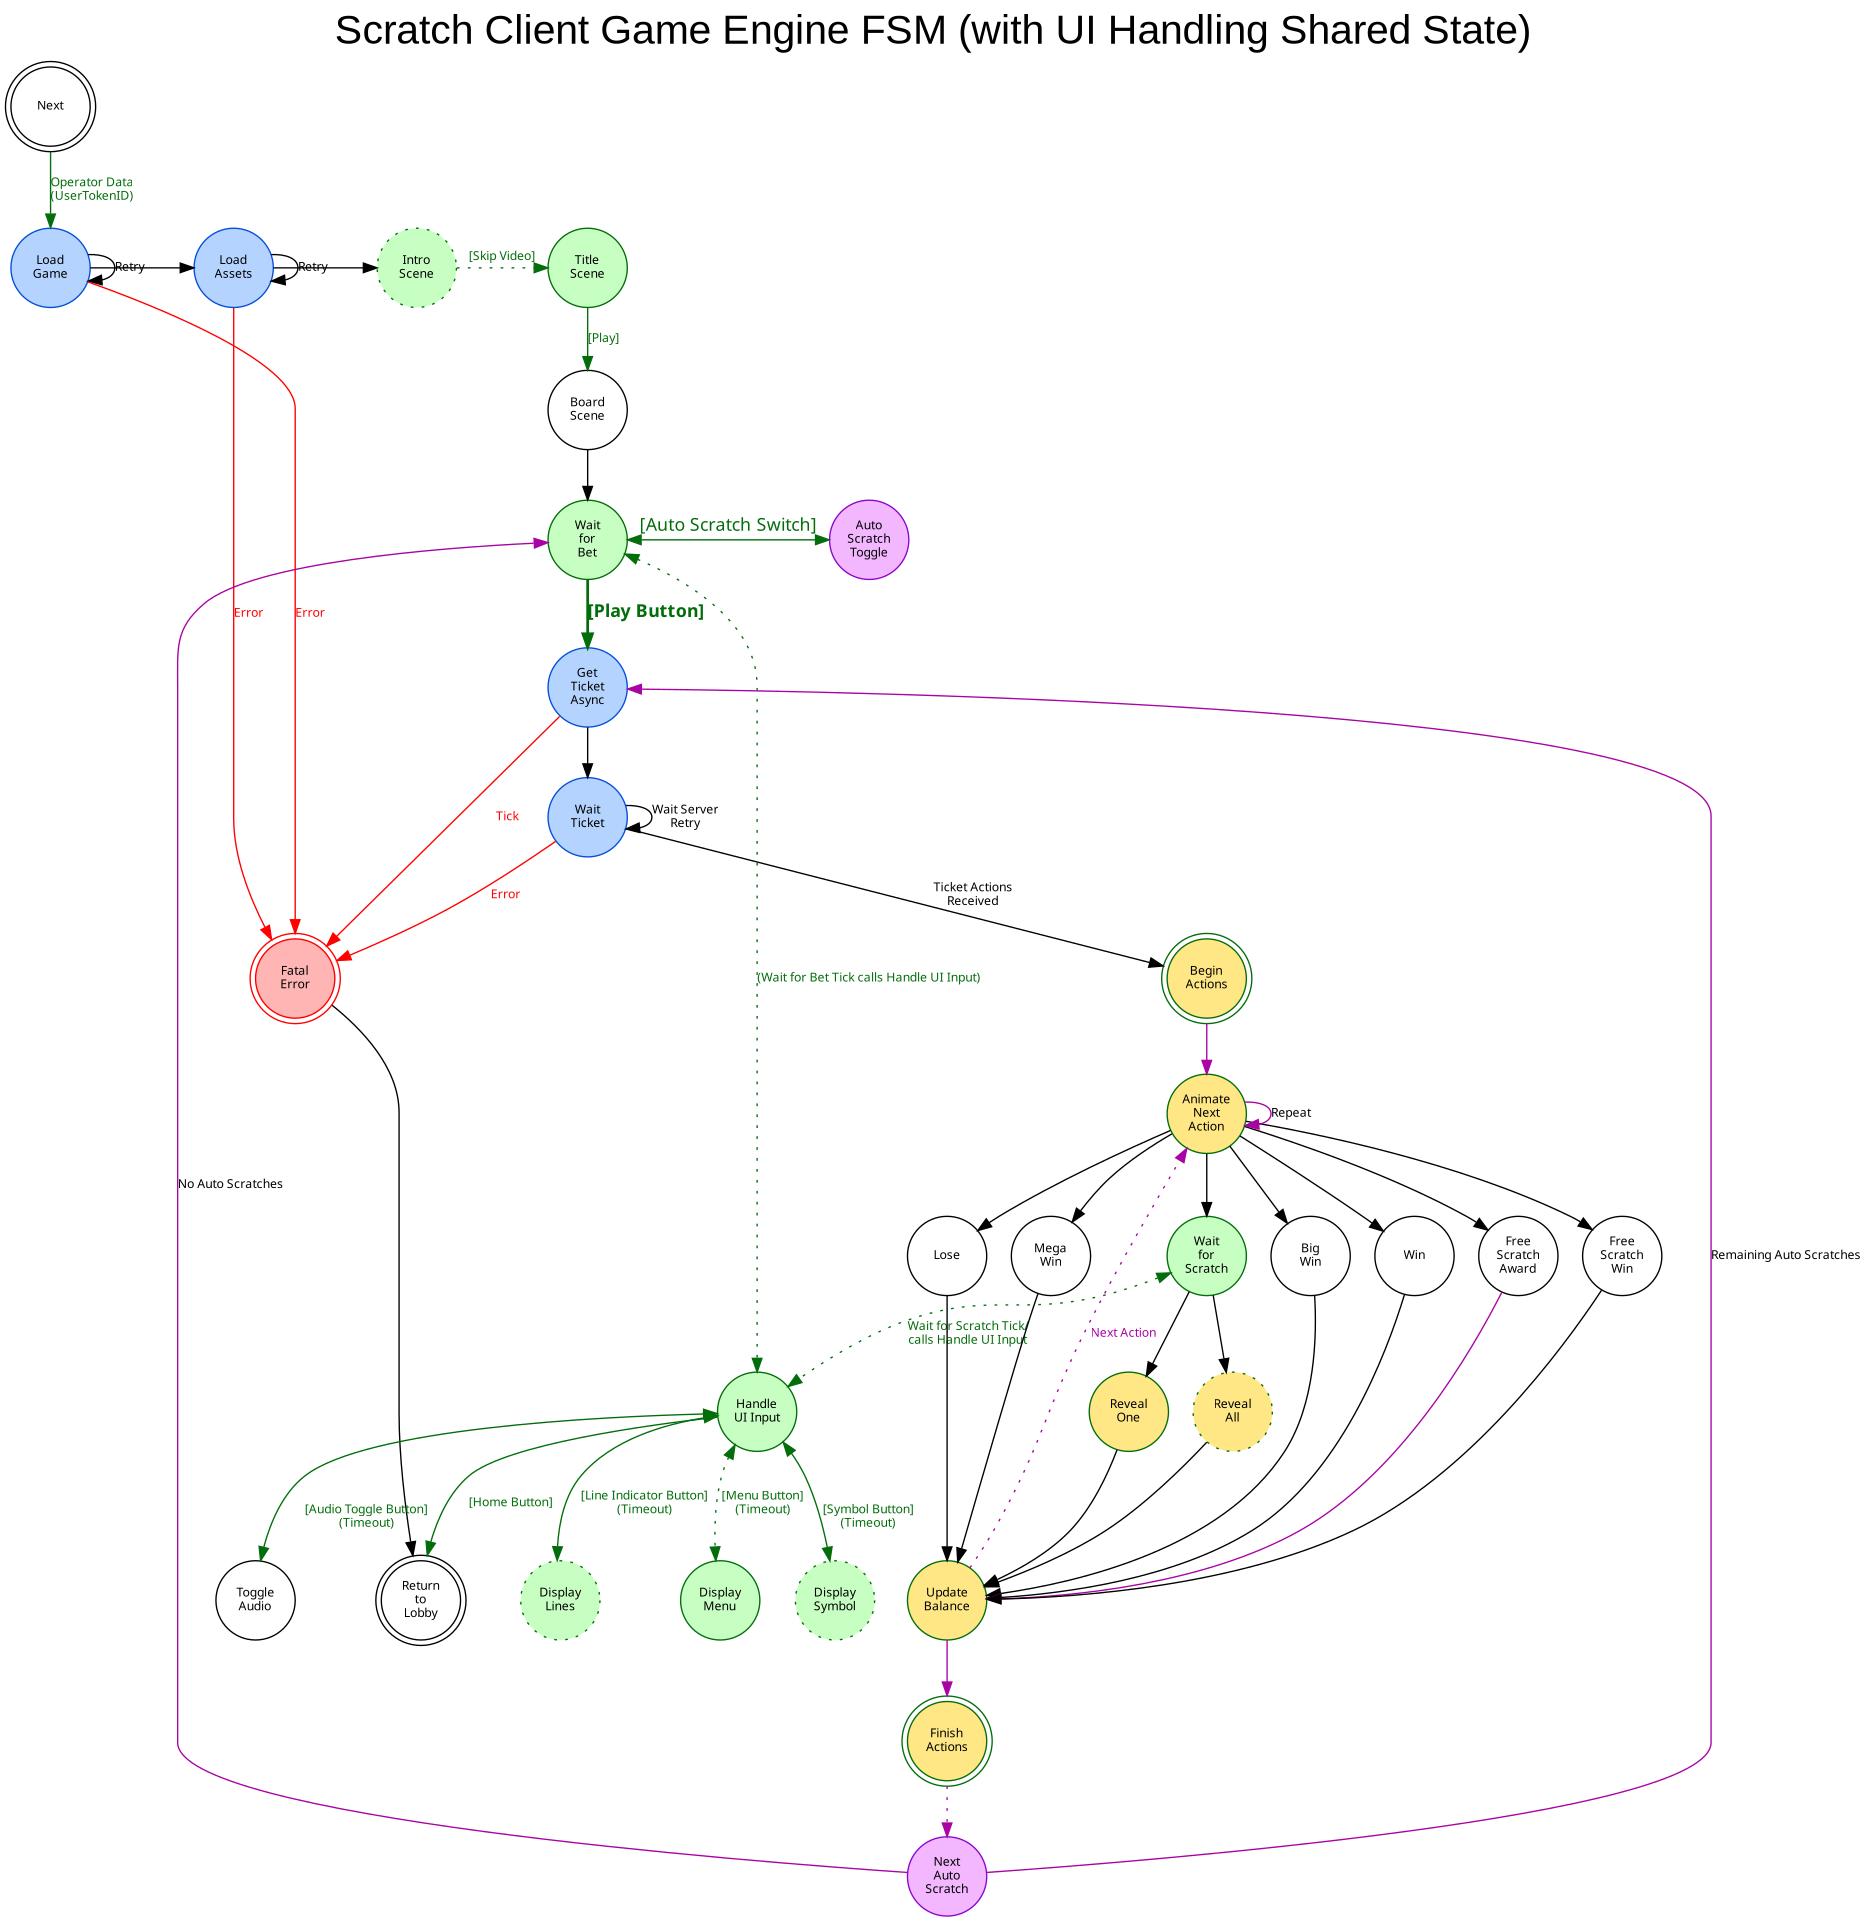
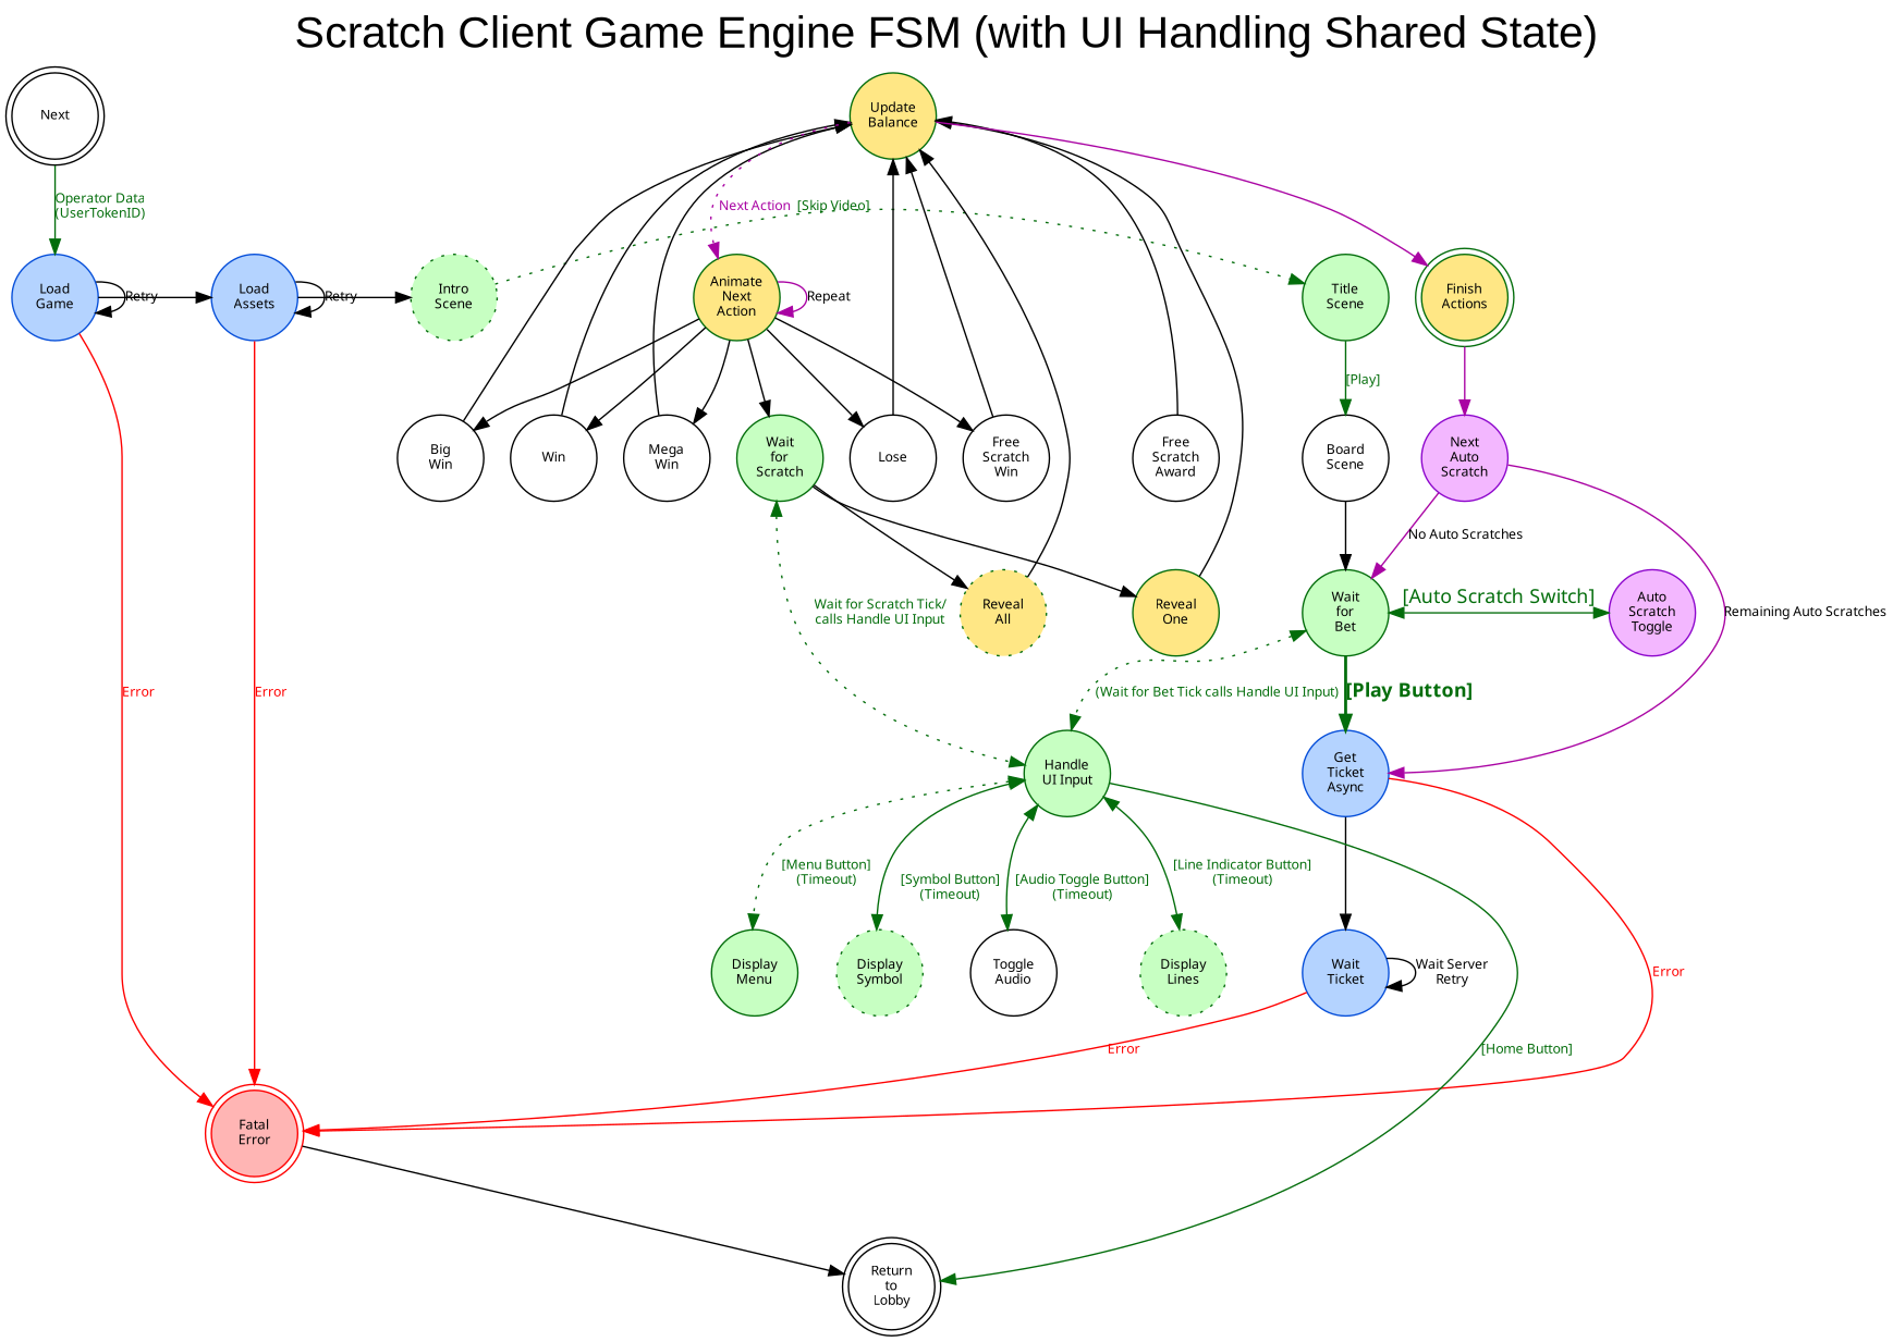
  digraph {
    fontname=Arial
    fontsize=30
    label="Scratch Client Game Engine FSM (with UI Handling Shared State)"
    labelloc=t
    rankdir=TB
    xbgcolor=transparent
    node [color="#036D0B" fixedsize=true fontname=Verdana fontsize=9 shape=circle style=filled]
    edge [concentrate=false]
    "Load\nAssets" [color="#054ED9" fillcolor="#B4D3FF" height=0.8]
    "Load\nGame" [color="#054ED9" fillcolor="#B4D3FF" height=0.8]
    "Title\nScene" [fillcolor="#C7FFC2" height=0.8]
    "Intro\nScene" [fillcolor="#C7FFC2" height=0.8 style="filled,dotted"]
    "Wait\nfor\nBet" [fillcolor="#C7FFC2" height=0.8]
    "Auto\nScratch\nToggle" [color="#8C05CC" fillcolor="#F3B7FF" height=0.8]
    "Display\nLines" [fillcolor="#C7FFC2" height=0.8 style="filled,dotted"]
    "Display\nMenu" [fillcolor="#C7FFC2" height=0.8]
    "Display\nSymbol" [fillcolor="#C7FFC2" height=0.8 style="filled,dotted"]
    "Toggle\nAudio" [height=0.8 color="" style=""]
    "Wait\nfor\nScratch" [fillcolor="#C7FFC2" height=0.8]
    "Big\nWin" [height=0.8 color="" style=""]
    "Mega\nWin" [height=0.8 color="" style=""]
    Win [height=0.8 color="" style=""]
    "Free\nScratch\nAward" [height=0.8 color="" style=""]
    "Free\nScratch\nWin" [height=0.8 color="" style=""]
    Lose [height=0.8 color="" style=""]
    "Reveal\nOne" [fillcolor="#FFE785" height=0.8]
    "Reveal\nAll" [fillcolor="#FFE785" height=0.8 style="filled,dotted"]
    "Fatal\nError" [color=red fillcolor="#FFB5B4" height=0.8 shape=doublecircle]
    "Board\nScene" [height=0.8 color="" style=""]
    "Get\nTicket\nAsync" [color="#054ED9" fillcolor="#B4D3FF" height=0.8]
    "Handle\nUI Input" [fillcolor="#C7FFC2" height=0.8]
    "Update\nBalance" [fillcolor="#FFE785" height=0.8]
    n25 [height=0.8 label=Next shape=doublecircle color="" style=""]
    "Return\nto\nLobby" [height=0.8 shape=doublecircle color="" style=""]
-   "Begin\nActions" [fillcolor="#FFE785" height=0.8 shape=doublecircle]
    "Animate\nNext\nAction" [fillcolor="#FFE785" height=0.8]
    "Finish\nActions" [fillcolor="#FFE785" height=0.8 shape=doublecircle]
    "Next\nAuto\nScratch" [color="#8C05CC" fillcolor="#F3B7FF" height=0.8]
    "Wait\nTicket" [color="#054ED9" fillcolor="#B4D3FF" height=0.8]
    subgraph sub_1 {
      rank=same
      "Load\nAssets"
      "Load\nGame"
      "Title\nScene"
      "Intro\nScene"
    }
    subgraph sub_2 {
      rank=same
      "Wait\nfor\nBet"
      "Auto\nScratch\nToggle"
    }
    subgraph sub_3 {
      rank=same
      "Display\nLines"
      "Display\nMenu"
      "Display\nSymbol"
      "Toggle\nAudio"
    }
    subgraph sub_4 {
      rank=same
      "Wait\nfor\nScratch"
      "Big\nWin"
      "Mega\nWin"
      Win
      "Free\nScratch\nAward"
      "Free\nScratch\nWin"
      Lose
    }
    subgraph sub_5 {
      rank=same
      "Reveal\nOne"
      "Reveal\nAll"
    }
    "Load\nAssets" -> "Load\nAssets" [fontname=Verdana fontsize=9 label=Retry]
    "Load\nAssets" -> "Intro\nScene"
    "Load\nAssets" -> "Fatal\nError" [color="#ff0000" fontcolor="#ff0000" fontname=Verdana fontsize=9 label=Error weight=10]
    "Load\nGame" -> "Load\nAssets"
    "Load\nGame" -> "Load\nGame" [fontname=Verdana fontsize=9 label=Retry]
    "Load\nGame" -> "Fatal\nError" [color="#ff0000" fontcolor="#ff0000" fontname=Verdana fontsize=9 label=Error weight=10]
    "Title\nScene" -> "Board\nScene" [color="#036D0B" fontcolor="#036D0B" fontname=Verdana fontsize=9 label="[Play]" labelloc=Bottom weight=10]
    "Intro\nScene" -> "Title\nScene" [color="#036D0B" fontcolor="#036D0B" fontname=Verdana fontsize=9 label="[Skip Video]" style=dotted]
    "Wait\nfor\nBet" -> "Auto\nScratch\nToggle" [color="#036D0B" dir=both fontcolor="#036D0B" fontname=Verdana fontsize=13 label="\n\n[Auto Scratch Switch]"]
    "Wait\nfor\nBet" -> "Get\nTicket\nAsync" [color="#036D0B" fontcolor="#036D0B" fontname=Verdana fontsize=13 label=<<B>[Play Button]</B>> style=bold weight=100]
    "Wait\nfor\nBet" -> "Handle\nUI Input" [color="#036D0B" dir=both fontcolor="#036D0B" fontname=Verdana fontsize=9 label="(Wait for Bet Tick calls Handle UI Input)" style=dotted weight=90]
    "Wait\nfor\nScratch" -> "Reveal\nOne"
    "Wait\nfor\nScratch" -> "Reveal\nAll"
    "Wait\nfor\nScratch" -> "Handle\nUI Input" [color="#036D0B" dir=both fontcolor="#036D0B" fontname=Verdana fontsize=9 label="Wait for Scratch Tick/\ncalls Handle UI Input" style=dotted]
    "Big\nWin" -> "Update\nBalance"
    "Mega\nWin" -> "Update\nBalance"
    Win -> "Update\nBalance"
-   "Free\nScratch\nAward" -> "Update\nBalance" [color="#A903A3"]
+   "Free\nScratch\nAward" -> "Update\nBalance"
    "Free\nScratch\nWin" -> "Update\nBalance"
    Lose -> "Update\nBalance" [weight=1000]
    "Reveal\nOne" -> "Update\nBalance"
    "Reveal\nAll" -> "Update\nBalance"
    "Fatal\nError" -> "Return\nto\nLobby"
    "Board\nScene" -> "Wait\nfor\nBet" [weight=10]
-   "Get\nTicket\nAsync" -> "Fatal\nError" [color="#ff0000" fontcolor="#ff0000" fontname=Verdana fontsize=9 label=Tick]
+   "Get\nTicket\nAsync" -> "Fatal\nError" [color="#ff0000" fontcolor="#ff0000" fontname=Verdana fontsize=9 label=Error]
    "Get\nTicket\nAsync" -> "Wait\nTicket" [weight=100]
    "Handle\nUI Input" -> "Display\nLines" [color="#036D0B" dir=both fontcolor="#036D0B" fontname=Verdana fontsize=9 label="[Line Indicator Button]\n(Timeout)"]
    "Handle\nUI Input" -> "Display\nMenu" [color="#036D0B" dir=both fontcolor="#036D0B" fontname=Verdana fontsize=9 label="[Menu Button]\n(Timeout)" style=dotted]
    "Handle\nUI Input" -> "Display\nSymbol" [color="#036D0B" dir=both fontcolor="#036D0B" fontname=Verdana fontsize=9 label="\n\n[Symbol Button]\n(Timeout)"]
    "Handle\nUI Input" -> "Toggle\nAudio" [color="#036D0B" dir=both fontcolor="#036D0B" fontname=Verdana fontsize=9 label="\n\n[Audio Toggle Button]\n(Timeout)"]
    "Handle\nUI Input" -> "Return\nto\nLobby" [color="#036D0B" fontcolor="#036D0B" fontname=Verdana fontsize=9 label="[Home Button]"]
    "Update\nBalance" -> "Animate\nNext\nAction" [color="#A903A3" fontcolor="#A903A3" fontname=Verdana fontsize=9 label="Next Action" style=dotted]
    "Update\nBalance" -> "Finish\nActions" [color="#A903A3"]
    n25 -> "Load\nGame" [color="#036D0B" fontcolor="#036D0B" fontname=Verdana fontsize=9 label="Operator Data\n(UserTokenID)"]
-   "Begin\nActions" -> "Animate\nNext\nAction" [color="#A903A3" weight=1000]
    "Animate\nNext\nAction" -> "Wait\nfor\nScratch"
    "Animate\nNext\nAction" -> "Big\nWin"
    "Animate\nNext\nAction" -> "Mega\nWin"
    "Animate\nNext\nAction" -> Win
-   "Animate\nNext\nAction" -> "Free\nScratch\nAward"
    "Animate\nNext\nAction" -> "Free\nScratch\nWin"
    "Animate\nNext\nAction" -> Lose
    "Animate\nNext\nAction" -> "Animate\nNext\nAction" [color="#A903A3" fontname=Verdana fontsize=9 label=Repeat]
-   "Finish\nActions" -> "Next\nAuto\nScratch" [color="#A903A3" weight=100 style=dotted]
+   "Finish\nActions" -> "Next\nAuto\nScratch" [color="#A903A3" weight=100]
    "Next\nAuto\nScratch" -> "Wait\nfor\nBet" [color="#A903A3" fontname=Verdana fontsize=9 label="No Auto Scratches"]
    "Next\nAuto\nScratch" -> "Get\nTicket\nAsync" [color="#A903A3" fontname=Verdana fontsize=9 label="Remaining Auto Scratches"]
    "Wait\nTicket" -> "Fatal\nError" [color="#ff0000" fontcolor="#ff0000" fontname=Verdana fontsize=9 label=Error]
-   "Wait\nTicket" -> "Begin\nActions" [fontname=Verdana fontsize=9 label="Ticket Actions\nReceived"]
    "Wait\nTicket" -> "Wait\nTicket" [fontname=Verdana fontsize=9 label="Wait Server\nRetry" labelloc=b]
  }
